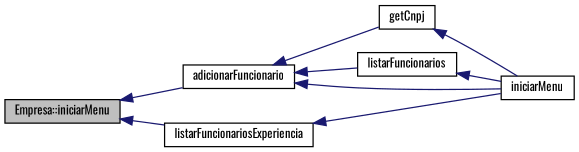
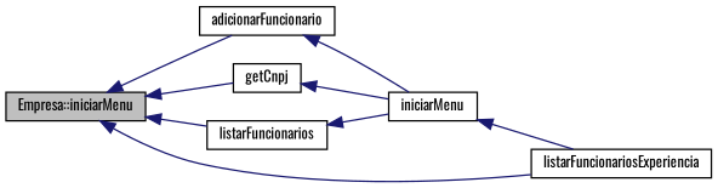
  digraph {
    fontname=Oswald
    rankdir=LR
    node [color=black fillcolor=white fontname=Oswald fontsize=10 shape=record style=filled]
    edge [color=midnightblue dir=back fontname=Oswald fontsize=10 labelfontname=Helvetica labelfontsize=10 style=solid]
    n1 [fillcolor=grey75 fontcolor=black height=0.2 label="Empresa::iniciarMenu" width=0.4]
    n2 [height=0.2 label=adicionarFuncionario width=0.4]
    n3 [height=0.2 label=getCnpj width=0.4]
    n4 [height=0.2 label=listarFuncionarios width=0.4]
    n5 [height=0.2 label=listarFuncionariosExperiencia width=0.4]
    n6 [height=0.2 label=iniciarMenu width=0.4]
    n1 -> n2
-   n2 -> n3
-   n2 -> n4
+   n1 -> n3
+   n1 -> n4
    n1 -> n5
    n2 -> n6
    n3 -> n6
    n4 -> n6
-   n5 -> n6
+   n6 -> n5
  }
